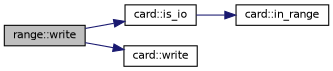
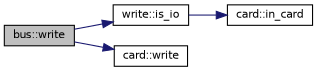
  digraph {
    rankdir=LR
    node [color=black fillcolor=white fontname=Helvetica fontsize=10 shape=record style=filled]
    edge [color=midnightblue fontname=Helvetica fontsize=10 labelfontname=Helvetica labelfontsize=10 style=solid]
-   n1 [fillcolor=grey75 fontcolor=black height=0.2 label="range::write" width=0.4]
-   n2 [height=0.2 label="card::is_io" width=0.4]
+   n1 [fillcolor=grey75 fontcolor=black height=0.2 label="bus::write" width=0.4]
+   n2 [height=0.2 label="write::is_io" width=0.4]
    n3 [height=0.2 label="card::write" width=0.4]
-   n4 [height=0.2 label="card::in_range" width=0.4]
+   n4 [height=0.2 label="card::in_card" width=0.4]
    n1 -> n2
    n1 -> n3
    n2 -> n4
  }
